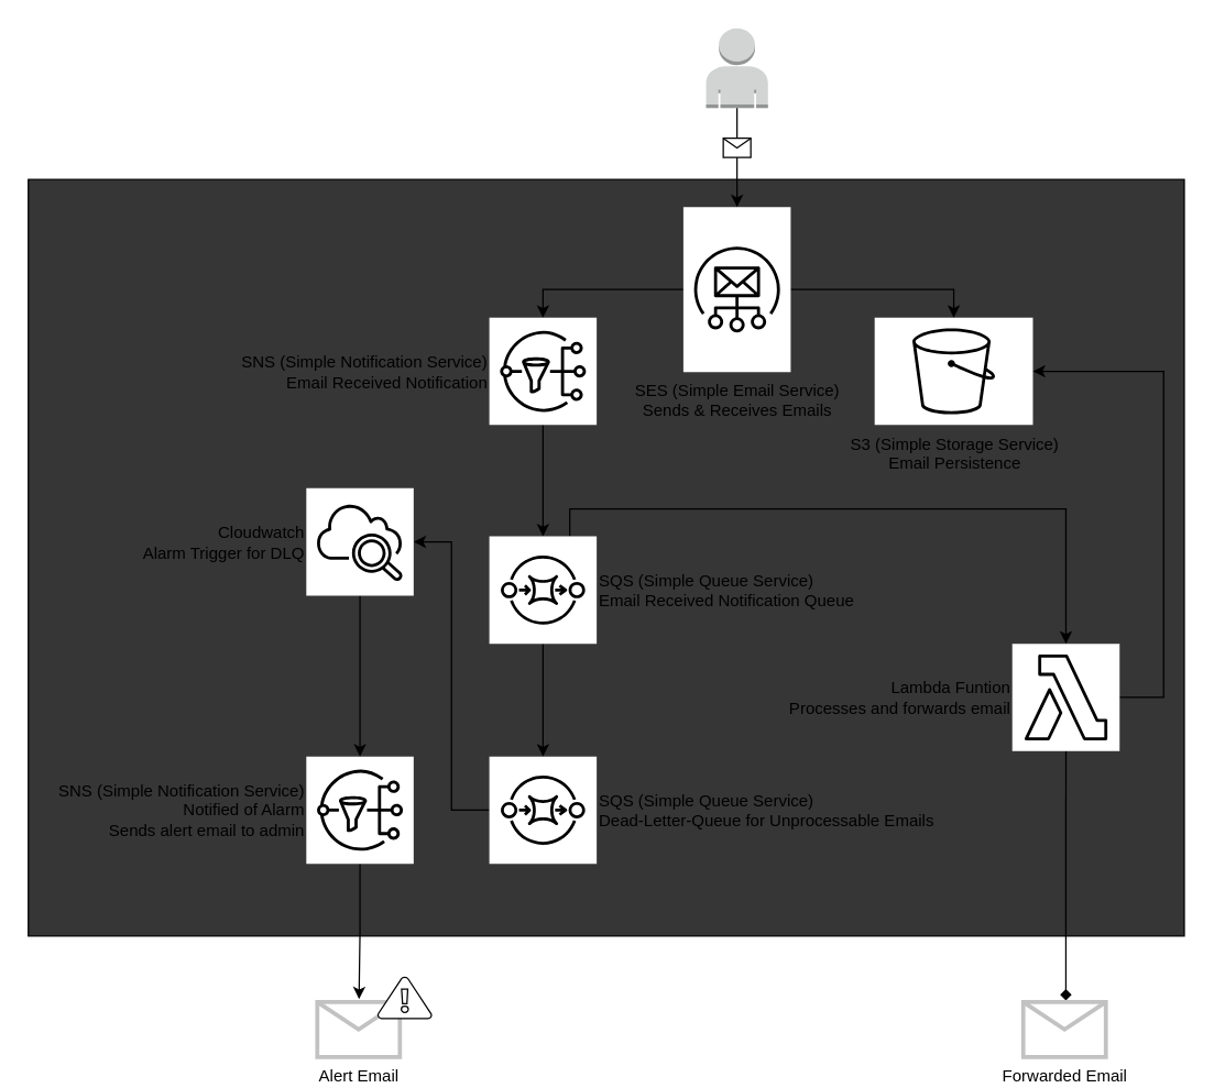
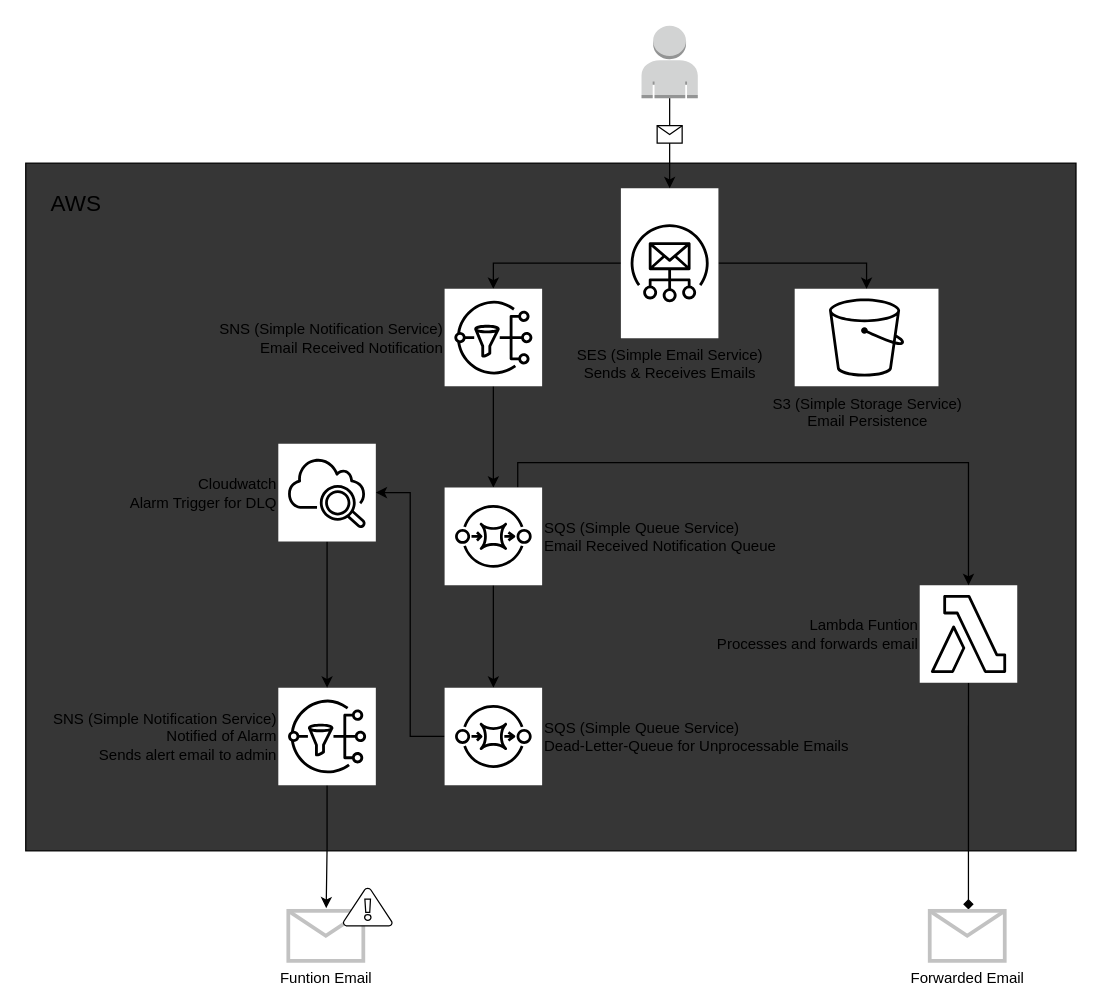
  <mxCell id="0" />
  <mxCell id="1" parent="0" />
  <mxCell id="2" value="" style="rounded=0;whiteSpace=wrap;html=1;fillColor=#363636;" parent="1" vertex="1"><mxGeometry x="20" y="130" width="840" height="550" as="geometry" /></mxCell>
  <mxCell id="3" value="S3 (Simple Storage Service)&lt;br&gt;Email Persistence" style="points=[[0,0,0],[0.25,0,0],[0.5,0,0],[0.75,0,0],[1,0,0],[0,1,0],[0.25,1,0],[0.5,1,0],[0.75,1,0],[1,1,0],[0,0.25,0],[0,0.5,0],[0,0.75,0],[1,0.25,0],[1,0.5,0],[1,0.75,0]];outlineConnect=0;gradientDirection=north;dashed=0;verticalLabelPosition=bottom;verticalAlign=top;align=center;html=1;fontSize=12;fontStyle=0;aspect=fixed;shape=mxgraph.aws4.resourceIcon;resIcon=mxgraph.aws4.s3;labelBackgroundColor=none;rounded=0;labelPosition=center;" parent="1" vertex="1"><mxGeometry x="635" y="230.5" width="115" height="78" as="geometry" /></mxCell>
  <mxCell id="4" style="edgeStyle=orthogonalEdgeStyle;rounded=0;orthogonalLoop=1;jettySize=auto;html=1;exitX=0;exitY=0.5;exitDx=0;exitDy=0;exitPerimeter=0;entryX=0.5;entryY=0;entryDx=0;entryDy=0;entryPerimeter=0;" parent="1" source="6" target="11" edge="1"><mxGeometry relative="1" as="geometry" /></mxCell>
  <mxCell id="5" style="edgeStyle=orthogonalEdgeStyle;rounded=0;orthogonalLoop=1;jettySize=auto;html=1;exitX=1;exitY=0.5;exitDx=0;exitDy=0;exitPerimeter=0;entryX=0.5;entryY=0;entryDx=0;entryDy=0;entryPerimeter=0;" parent="1" source="6" target="3" edge="1"><mxGeometry relative="1" as="geometry" /></mxCell>
  <mxCell id="6" value="SES (Simple Email Service)&lt;br&gt;Sends &amp;amp; Receives Emails" style="points=[[0,0,0],[0.25,0,0],[0.5,0,0],[0.75,0,0],[1,0,0],[0,1,0],[0.25,1,0],[0.5,1,0],[0.75,1,0],[1,1,0],[0,0.25,0],[0,0.5,0],[0,0.75,0],[1,0.25,0],[1,0.5,0],[1,0.75,0]];outlineConnect=0;gradientDirection=north;dashed=0;verticalLabelPosition=bottom;verticalAlign=top;align=center;html=1;fontSize=12;fontStyle=0;aspect=fixed;shape=mxgraph.aws4.resourceIcon;resIcon=mxgraph.aws4.simple_email_service;horizontal=1;labelPosition=center;labelBackgroundColor=none;rounded=0;" parent="1" vertex="1"><mxGeometry x="496" y="150" width="78" height="120" as="geometry" /></mxCell>
  <mxCell id="7" style="edgeStyle=orthogonalEdgeStyle;rounded=0;orthogonalLoop=1;jettySize=auto;html=1;exitX=0.5;exitY=1;exitDx=0;exitDy=0;exitPerimeter=0;entryX=0.516;entryY=-0.026;entryDx=0;entryDy=0;entryPerimeter=0;endArrow=diamond;" parent="1" source="9" target="21" edge="1"><mxGeometry relative="1" as="geometry" /></mxCell>
- <mxCell id="8" style="edgeStyle=orthogonalEdgeStyle;rounded=0;orthogonalLoop=1;jettySize=auto;html=1;exitX=1;exitY=0.5;exitDx=0;exitDy=0;exitPerimeter=0;entryX=1;entryY=0.5;entryDx=0;entryDy=0;entryPerimeter=0;" parent="1" source="9" target="3" edge="1"><mxGeometry relative="1" as="geometry"><Array as="points"><mxPoint x="845" y="506" /><mxPoint x="845" y="270" /></Array></mxGeometry></mxCell>
  <mxCell id="9" value="Lambda Funtion&lt;br&gt;Processes and forwards email" style="points=[[0,0,0],[0.25,0,0],[0.5,0,0],[0.75,0,0],[1,0,0],[0,1,0],[0.25,1,0],[0.5,1,0],[0.75,1,0],[1,1,0],[0,0.25,0],[0,0.5,0],[0,0.75,0],[1,0.25,0],[1,0.5,0],[1,0.75,0]];outlineConnect=0;gradientDirection=north;dashed=0;verticalLabelPosition=middle;verticalAlign=middle;align=right;html=1;fontSize=12;fontStyle=0;aspect=fixed;shape=mxgraph.aws4.resourceIcon;resIcon=mxgraph.aws4.lambda;labelBackgroundColor=none;rounded=0;labelPosition=left;" parent="1" vertex="1"><mxGeometry x="735" y="467.5" width="78" height="78" as="geometry" /></mxCell>
  <mxCell id="10" style="edgeStyle=orthogonalEdgeStyle;rounded=0;orthogonalLoop=1;jettySize=auto;html=1;exitX=0.5;exitY=1;exitDx=0;exitDy=0;exitPerimeter=0;entryX=0.5;entryY=0;entryDx=0;entryDy=0;entryPerimeter=0;" parent="1" source="11" target="16" edge="1"><mxGeometry relative="1" as="geometry" /></mxCell>
  <mxCell id="11" value="SNS (Simple Notification Service)&lt;br&gt;Email Received Notification" style="points=[[0,0,0],[0.25,0,0],[0.5,0,0],[0.75,0,0],[1,0,0],[0,1,0],[0.25,1,0],[0.5,1,0],[0.75,1,0],[1,1,0],[0,0.25,0],[0,0.5,0],[0,0.75,0],[1,0.25,0],[1,0.5,0],[1,0.75,0]];outlineConnect=0;gradientDirection=north;dashed=0;verticalLabelPosition=middle;verticalAlign=middle;align=right;html=1;fontSize=12;fontStyle=0;aspect=fixed;shape=mxgraph.aws4.resourceIcon;resIcon=mxgraph.aws4.sns;labelBackgroundColor=none;rounded=0;labelPosition=left;" parent="1" vertex="1"><mxGeometry x="355" y="230.5" width="78" height="78" as="geometry" /></mxCell>
  <mxCell id="12" style="edgeStyle=orthogonalEdgeStyle;rounded=0;orthogonalLoop=1;jettySize=auto;html=1;exitX=0.5;exitY=1;exitDx=0;exitDy=0;exitPerimeter=0;entryX=0.505;entryY=-0.053;entryDx=0;entryDy=0;entryPerimeter=0;" parent="1" source="13" target="22" edge="1"><mxGeometry relative="1" as="geometry" /></mxCell>
  <mxCell id="13" value="SNS (Simple Notification Service)&lt;br&gt;Notified of Alarm&lt;br&gt;Sends alert email to admin" style="points=[[0,0,0],[0.25,0,0],[0.5,0,0],[0.75,0,0],[1,0,0],[0,1,0],[0.25,1,0],[0.5,1,0],[0.75,1,0],[1,1,0],[0,0.25,0],[0,0.5,0],[0,0.75,0],[1,0.25,0],[1,0.5,0],[1,0.75,0]];outlineConnect=0;gradientDirection=north;dashed=0;verticalLabelPosition=middle;verticalAlign=middle;align=right;html=1;fontSize=12;fontStyle=0;aspect=fixed;shape=mxgraph.aws4.resourceIcon;resIcon=mxgraph.aws4.sns;labelBackgroundColor=none;rounded=0;labelPosition=left;" parent="1" vertex="1"><mxGeometry x="222" y="549.5" width="78" height="78" as="geometry" /></mxCell>
  <mxCell id="14" style="edgeStyle=orthogonalEdgeStyle;rounded=0;orthogonalLoop=1;jettySize=auto;html=1;exitX=0.5;exitY=1;exitDx=0;exitDy=0;exitPerimeter=0;entryX=0.5;entryY=0;entryDx=0;entryDy=0;entryPerimeter=0;" parent="1" source="16" target="18" edge="1"><mxGeometry relative="1" as="geometry" /></mxCell>
  <mxCell id="15" style="edgeStyle=orthogonalEdgeStyle;rounded=0;orthogonalLoop=1;jettySize=auto;html=1;exitX=0.75;exitY=0;exitDx=0;exitDy=0;exitPerimeter=0;entryX=0.5;entryY=0;entryDx=0;entryDy=0;entryPerimeter=0;" parent="1" source="16" target="9" edge="1"><mxGeometry relative="1" as="geometry" /></mxCell>
  <mxCell id="16" value="SQS (Simple Queue Service)&lt;br&gt;Email Received Notification Queue" style="points=[[0,0,0],[0.25,0,0],[0.5,0,0],[0.75,0,0],[1,0,0],[0,1,0],[0.25,1,0],[0.5,1,0],[0.75,1,0],[1,1,0],[0,0.25,0],[0,0.5,0],[0,0.75,0],[1,0.25,0],[1,0.5,0],[1,0.75,0]];outlineConnect=0;gradientDirection=north;dashed=0;verticalLabelPosition=middle;verticalAlign=middle;align=left;html=1;fontSize=12;fontStyle=0;aspect=fixed;shape=mxgraph.aws4.resourceIcon;resIcon=mxgraph.aws4.sqs;labelBackgroundColor=none;rounded=0;labelPosition=right;" parent="1" vertex="1"><mxGeometry x="355" y="389.5" width="78" height="78" as="geometry" /></mxCell>
  <mxCell id="17" style="edgeStyle=orthogonalEdgeStyle;rounded=0;orthogonalLoop=1;jettySize=auto;html=1;exitX=0;exitY=0.5;exitDx=0;exitDy=0;exitPerimeter=0;entryX=1;entryY=0.5;entryDx=0;entryDy=0;entryPerimeter=0;" parent="1" source="18" target="20" edge="1"><mxGeometry relative="1" as="geometry" /></mxCell>
  <mxCell id="18" value="SQS (Simple Queue Service)&lt;br&gt;Dead-Letter-Queue for&amp;nbsp;Unprocessable&amp;nbsp;Emails" style="points=[[0,0,0],[0.25,0,0],[0.5,0,0],[0.75,0,0],[1,0,0],[0,1,0],[0.25,1,0],[0.5,1,0],[0.75,1,0],[1,1,0],[0,0.25,0],[0,0.5,0],[0,0.75,0],[1,0.25,0],[1,0.5,0],[1,0.75,0]];outlineConnect=0;gradientDirection=north;dashed=0;verticalLabelPosition=middle;verticalAlign=middle;align=left;html=1;fontSize=12;fontStyle=0;aspect=fixed;shape=mxgraph.aws4.resourceIcon;resIcon=mxgraph.aws4.sqs;labelBackgroundColor=none;rounded=0;labelPosition=right;" parent="1" vertex="1"><mxGeometry x="355" y="549.5" width="78" height="78" as="geometry" /></mxCell>
  <mxCell id="19" style="edgeStyle=orthogonalEdgeStyle;rounded=0;orthogonalLoop=1;jettySize=auto;html=1;exitX=0.5;exitY=1;exitDx=0;exitDy=0;exitPerimeter=0;entryX=0.5;entryY=0;entryDx=0;entryDy=0;entryPerimeter=0;" parent="1" source="20" target="13" edge="1"><mxGeometry relative="1" as="geometry" /></mxCell>
  <mxCell id="20" value="Cloudwatch&lt;br&gt;Alarm Trigger for DLQ" style="points=[[0,0,0],[0.25,0,0],[0.5,0,0],[0.75,0,0],[1,0,0],[0,1,0],[0.25,1,0],[0.5,1,0],[0.75,1,0],[1,1,0],[0,0.25,0],[0,0.5,0],[0,0.75,0],[1,0.25,0],[1,0.5,0],[1,0.75,0]];points=[[0,0,0],[0.25,0,0],[0.5,0,0],[0.75,0,0],[1,0,0],[0,1,0],[0.25,1,0],[0.5,1,0],[0.75,1,0],[1,1,0],[0,0.25,0],[0,0.5,0],[0,0.75,0],[1,0.25,0],[1,0.5,0],[1,0.75,0]];outlineConnect=0;gradientDirection=north;dashed=0;verticalLabelPosition=middle;verticalAlign=middle;align=right;html=1;fontSize=12;fontStyle=0;aspect=fixed;shape=mxgraph.aws4.resourceIcon;resIcon=mxgraph.aws4.cloudwatch_2;labelBackgroundColor=none;rounded=0;labelPosition=left;" parent="1" vertex="1"><mxGeometry x="222" y="354.5" width="78" height="78" as="geometry" /></mxCell>
  <mxCell id="21" value="Forwarded Email" style="verticalLabelPosition=bottom;shadow=0;dashed=0;align=center;html=1;verticalAlign=top;strokeWidth=3;shape=mxgraph.mockup.misc.mail2;strokeColor=#C2C2C2;" parent="1" vertex="1"><mxGeometry x="743" y="728" width="60" height="40" as="geometry" /></mxCell>
- <mxCell id="22" value="Alert Email" style="verticalLabelPosition=bottom;shadow=0;dashed=0;align=center;html=1;verticalAlign=top;strokeWidth=3;shape=mxgraph.mockup.misc.mail2;strokeColor=#C2C2C2;" parent="1" vertex="1"><mxGeometry x="230" y="728" width="60" height="40" as="geometry" /></mxCell>
+ <mxCell id="22" value="Funtion Email" style="verticalLabelPosition=bottom;shadow=0;dashed=0;align=center;html=1;verticalAlign=top;strokeWidth=3;shape=mxgraph.mockup.misc.mail2;strokeColor=#C2C2C2;" parent="1" vertex="1"><mxGeometry x="230" y="728" width="60" height="40" as="geometry" /></mxCell>
  <mxCell id="23" value="" style="verticalLabelPosition=bottom;html=1;verticalAlign=top;align=center;shape=mxgraph.azure.azure_alert;strokeWidth=1;" parent="1" vertex="1"><mxGeometry x="274" y="710" width="39.09" height="30" as="geometry" /></mxCell>
  <mxCell id="24" value="" style="outlineConnect=0;dashed=0;verticalLabelPosition=bottom;verticalAlign=top;align=center;html=1;shape=mxgraph.aws3.user;fillColor=#D2D3D3;gradientColor=none;" parent="1" vertex="1"><mxGeometry x="512.5" y="20" width="45" height="58" as="geometry" /></mxCell>
  <mxCell id="25" value="" style="endArrow=classic;html=1;rounded=0;exitX=0.5;exitY=1;exitDx=0;exitDy=0;exitPerimeter=0;entryX=0.5;entryY=0;entryDx=0;entryDy=0;entryPerimeter=0;" parent="1" source="24" target="6" edge="1"><mxGeometry relative="1" as="geometry"><mxPoint x="185" y="359" as="sourcePoint" /><mxPoint x="285" y="359" as="targetPoint" /></mxGeometry></mxCell>
  <mxCell id="26" value="" style="shape=message;html=1;outlineConnect=0;" parent="25" vertex="1"><mxGeometry width="20" height="14" relative="1" as="geometry"><mxPoint x="-10" y="-14" as="offset" /></mxGeometry></mxCell>
+ <mxCell id="27" value="&lt;font style=&quot;font-size: 18px;&quot;&gt;AWS&lt;/font&gt;" style="text;html=1;align=center;verticalAlign=middle;resizable=0;points=[];autosize=1;strokeColor=none;fillColor=none;" parent="1" vertex="1"><mxGeometry x="30" y="143" width="60" height="40" as="geometry" /></mxCell>
